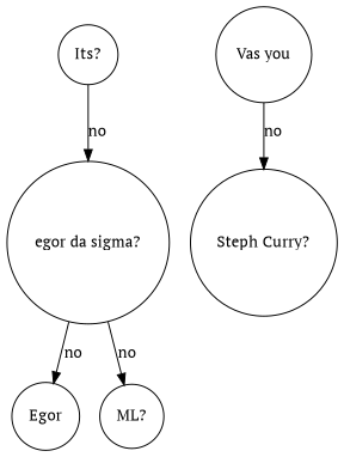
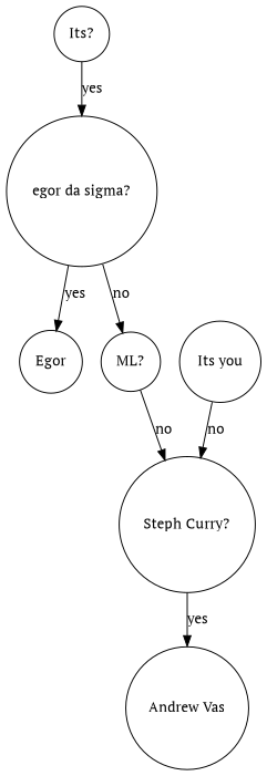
  digraph {
    fontname="PT Serif"
    node [fontname="PT Serif" shape=circle]
    edge [fontname="PT Serif"]
    n1 [label="Its?"]
    "egor da sigma?"
    Egor
    "ML?"
    "Steph Curry?"
-   "Its you" [label="Vas you"]
-   n1 -> "egor da sigma?" [label=no]
-   "egor da sigma?" -> Egor [label=no]
+   "Andrew Vas"
+   "Its you"
+   n1 -> "egor da sigma?" [label=yes]
+   "egor da sigma?" -> Egor [label=yes]
    "egor da sigma?" -> "ML?" [label=no]
+   "ML?" -> "Steph Curry?" [label=no]
+   "Steph Curry?" -> "Andrew Vas" [label=yes]
    "Its you" -> "Steph Curry?" [label=no]
  }
